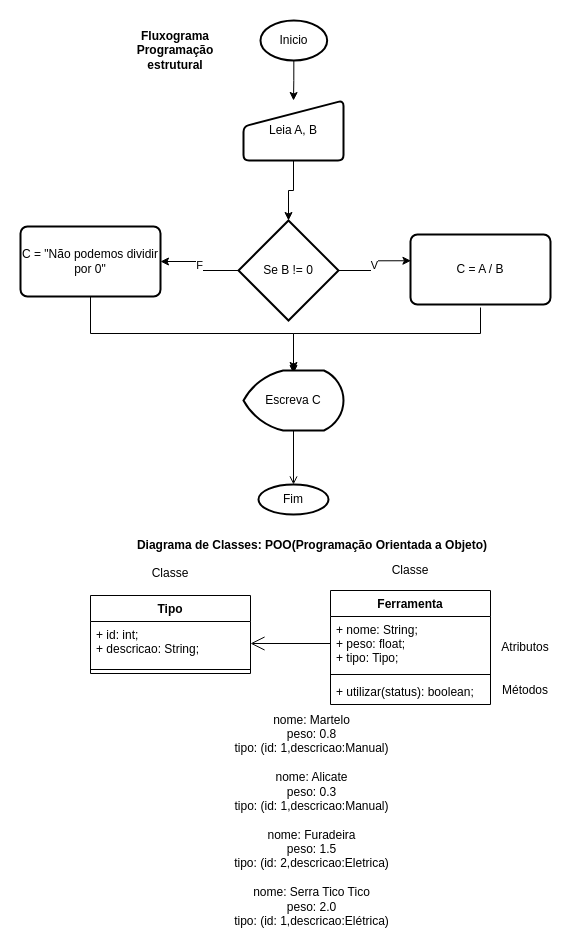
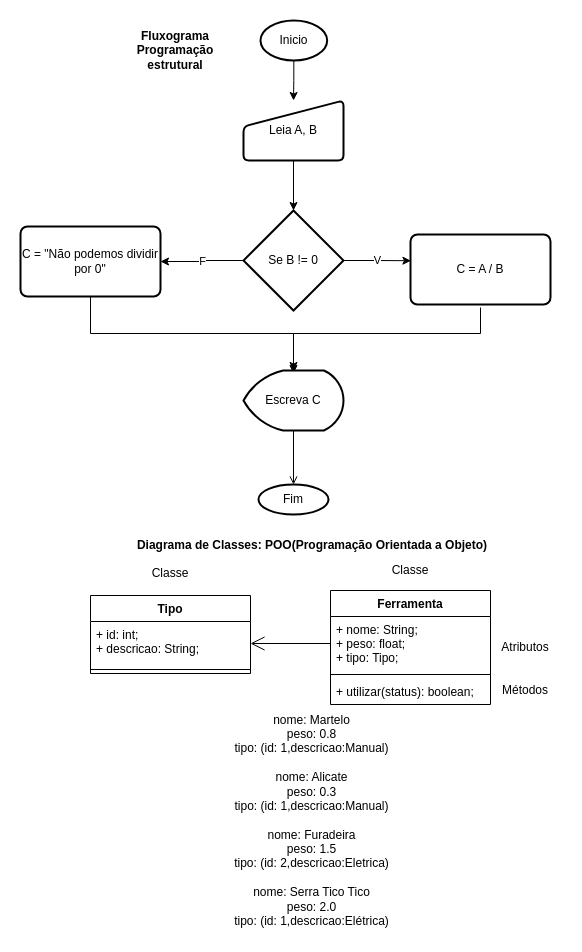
  <mxCell id="0" />
  <mxCell id="1" parent="0" />
  <mxCell id="2" style="edgeStyle=orthogonalEdgeStyle;rounded=0;orthogonalLoop=1;jettySize=auto;html=1;exitX=0.5;exitY=1;exitDx=0;exitDy=0;exitPerimeter=0;" edge="1" parent="1" source="3" target="5"><mxGeometry relative="1" as="geometry" /></mxCell>
  <mxCell id="3" value="Inicio" style="strokeWidth=2;html=1;shape=mxgraph.flowchart.start_1;whiteSpace=wrap;" vertex="1" parent="1"><mxGeometry x="260" y="20" width="66.67" height="40" as="geometry" /></mxCell>
  <mxCell id="4" style="edgeStyle=orthogonalEdgeStyle;rounded=0;orthogonalLoop=1;jettySize=auto;html=1;exitX=0.5;exitY=1;exitDx=0;exitDy=0;entryX=0.5;entryY=0;entryDx=0;entryDy=0;entryPerimeter=0;" edge="1" parent="1" source="5" target="8"><mxGeometry relative="1" as="geometry" /></mxCell>
  <mxCell id="5" value="Leia A, B" style="html=1;strokeWidth=2;shape=manualInput;whiteSpace=wrap;rounded=1;size=26;arcSize=11;" vertex="1" parent="1"><mxGeometry x="243" y="100" width="100" height="60" as="geometry" /></mxCell>
  <mxCell id="6" value="V" style="edgeStyle=orthogonalEdgeStyle;rounded=0;orthogonalLoop=1;jettySize=auto;html=1;exitX=1;exitY=0.5;exitDx=0;exitDy=0;exitPerimeter=0;entryX=0.003;entryY=0.375;entryDx=0;entryDy=0;entryPerimeter=0;" edge="1" parent="1" source="8" target="10"><mxGeometry relative="1" as="geometry" /></mxCell>
  <mxCell id="7" value="F" style="edgeStyle=orthogonalEdgeStyle;rounded=0;orthogonalLoop=1;jettySize=auto;html=1;exitX=0;exitY=0.5;exitDx=0;exitDy=0;exitPerimeter=0;entryX=1;entryY=0.5;entryDx=0;entryDy=0;" edge="1" parent="1" source="8" target="12"><mxGeometry relative="1" as="geometry" /></mxCell>
- <mxCell id="8" value="Se B != 0" style="strokeWidth=2;html=1;shape=mxgraph.flowchart.decision;whiteSpace=wrap;" vertex="1" parent="1"><mxGeometry x="238" y="220" width="100" height="100" as="geometry" /></mxCell>
+ <mxCell id="8" value="Se B != 0" style="strokeWidth=2;html=1;shape=mxgraph.flowchart.decision;whiteSpace=wrap;" vertex="1" parent="1"><mxGeometry x="243" y="210" width="100" height="100" as="geometry" /></mxCell>
  <mxCell id="9" style="edgeStyle=orthogonalEdgeStyle;rounded=0;orthogonalLoop=1;jettySize=auto;html=1;exitX=0.5;exitY=1;exitDx=0;exitDy=0;entryX=0.5;entryY=0;entryDx=0;entryDy=0;entryPerimeter=0;" edge="1" parent="1"><mxGeometry relative="1" as="geometry"><mxPoint x="480" y="307" as="sourcePoint" /><mxPoint x="293" y="373" as="targetPoint" /><Array as="points"><mxPoint x="480" y="333" /><mxPoint x="293" y="333" /></Array></mxGeometry></mxCell>
  <mxCell id="10" value="C = A / B" style="rounded=1;whiteSpace=wrap;html=1;absoluteArcSize=1;arcSize=14;strokeWidth=2;" vertex="1" parent="1"><mxGeometry x="410" y="234" width="140" height="70" as="geometry" /></mxCell>
  <mxCell id="11" style="edgeStyle=orthogonalEdgeStyle;rounded=0;orthogonalLoop=1;jettySize=auto;html=1;exitX=0.5;exitY=1;exitDx=0;exitDy=0;entryX=0.5;entryY=0;entryDx=0;entryDy=0;entryPerimeter=0;" edge="1" parent="1" source="12" target="15"><mxGeometry relative="1" as="geometry" /></mxCell>
  <mxCell id="12" value="C = &quot;Não podemos dividir por 0&quot;" style="rounded=1;whiteSpace=wrap;html=1;absoluteArcSize=1;arcSize=14;strokeWidth=2;" vertex="1" parent="1"><mxGeometry x="20" y="226" width="140" height="70" as="geometry" /></mxCell>
  <mxCell id="13" value="Fim" style="strokeWidth=2;html=1;shape=mxgraph.flowchart.start_1;whiteSpace=wrap;" vertex="1" parent="1"><mxGeometry x="258" y="484" width="70" height="30" as="geometry" /></mxCell>
  <mxCell id="14" style="edgeStyle=orthogonalEdgeStyle;rounded=0;orthogonalLoop=1;jettySize=auto;html=1;exitX=0.5;exitY=1;exitDx=0;exitDy=0;exitPerimeter=0;entryX=0.5;entryY=0;entryDx=0;entryDy=0;entryPerimeter=0;endArrow=open;" edge="1" parent="1" source="15" target="13"><mxGeometry relative="1" as="geometry" /></mxCell>
  <mxCell id="15" value="Escreva C" style="strokeWidth=2;html=1;shape=mxgraph.flowchart.display;whiteSpace=wrap;" vertex="1" parent="1"><mxGeometry x="243" y="370" width="100" height="60" as="geometry" /></mxCell>
  <mxCell id="16" value="Ferramenta" style="swimlane;fontStyle=1;align=center;verticalAlign=top;childLayout=stackLayout;horizontal=1;startSize=26;horizontalStack=0;resizeParent=1;resizeParentMax=0;resizeLast=0;collapsible=1;marginBottom=0;" vertex="1" parent="1"><mxGeometry x="330" y="590" width="160" height="114" as="geometry" /></mxCell>
  <mxCell id="17" value="+ nome: String;&#10;+ peso: float;&#10;+ tipo: Tipo;" style="text;strokeColor=none;fillColor=none;align=left;verticalAlign=top;spacingLeft=4;spacingRight=4;overflow=hidden;rotatable=0;points=[[0,0.5],[1,0.5]];portConstraint=eastwest;" vertex="1" parent="16"><mxGeometry y="26" width="160" height="54" as="geometry" /></mxCell>
  <mxCell id="18" value="" style="line;strokeWidth=1;fillColor=none;align=left;verticalAlign=middle;spacingTop=-1;spacingLeft=3;spacingRight=3;rotatable=0;labelPosition=right;points=[];portConstraint=eastwest;" vertex="1" parent="16"><mxGeometry y="80" width="160" height="8" as="geometry" /></mxCell>
  <mxCell id="19" value="+ utilizar(status): boolean;" style="text;strokeColor=none;fillColor=none;align=left;verticalAlign=top;spacingLeft=4;spacingRight=4;overflow=hidden;rotatable=0;points=[[0,0.5],[1,0.5]];portConstraint=eastwest;" vertex="1" parent="16"><mxGeometry y="88" width="160" height="26" as="geometry" /></mxCell>
  <mxCell id="20" value="Tipo" style="swimlane;fontStyle=1;align=center;verticalAlign=top;childLayout=stackLayout;horizontal=1;startSize=26;horizontalStack=0;resizeParent=1;resizeParentMax=0;resizeLast=0;collapsible=1;marginBottom=0;" vertex="1" parent="1"><mxGeometry x="90" y="595" width="160" height="78" as="geometry" /></mxCell>
  <mxCell id="21" value="+ id: int;&#10;+ descricao: String;" style="text;strokeColor=none;fillColor=none;align=left;verticalAlign=top;spacingLeft=4;spacingRight=4;overflow=hidden;rotatable=0;points=[[0,0.5],[1,0.5]];portConstraint=eastwest;" vertex="1" parent="20"><mxGeometry y="26" width="160" height="44" as="geometry" /></mxCell>
  <mxCell id="22" value="" style="line;strokeWidth=1;fillColor=none;align=left;verticalAlign=middle;spacingTop=-1;spacingLeft=3;spacingRight=3;rotatable=0;labelPosition=right;points=[];portConstraint=eastwest;" vertex="1" parent="20"><mxGeometry y="70" width="160" height="8" as="geometry" /></mxCell>
  <mxCell id="23" value="nome: Martelo&lt;br&gt;peso: 0.8&lt;br&gt;tipo: (id: 1,descricao:Manual)&lt;br&gt;&lt;br&gt;nome: Alicate&lt;br&gt;peso: 0.3&lt;br&gt;tipo: (id: 1,descricao:Manual)&lt;br&gt;&lt;br&gt;nome: Furadeira&lt;br&gt;peso: 1.5&lt;br&gt;tipo: (id: 2,descricao:Eletrica)&lt;br&gt;&lt;br&gt;nome: Serra Tico Tico&lt;br&gt;peso: 2.0&lt;br&gt;tipo: (id: 1,descricao:Elétrica)" style="text;html=1;strokeColor=none;fillColor=none;align=center;verticalAlign=middle;whiteSpace=wrap;rounded=0;" vertex="1" parent="1"><mxGeometry x="220" y="710" width="183" height="220" as="geometry" /></mxCell>
  <mxCell id="24" value="Atributos" style="text;html=1;strokeColor=none;fillColor=none;align=center;verticalAlign=middle;whiteSpace=wrap;rounded=0;" vertex="1" parent="1"><mxGeometry x="490" y="637" width="70" height="20" as="geometry" /></mxCell>
  <mxCell id="25" value="Classe" style="text;html=1;strokeColor=none;fillColor=none;align=center;verticalAlign=middle;whiteSpace=wrap;rounded=0;" vertex="1" parent="1"><mxGeometry x="390" y="560" width="40" height="20" as="geometry" /></mxCell>
  <mxCell id="26" value="Métodos" style="text;html=1;strokeColor=none;fillColor=none;align=center;verticalAlign=middle;whiteSpace=wrap;rounded=0;" vertex="1" parent="1"><mxGeometry x="490" y="680" width="70" height="20" as="geometry" /></mxCell>
  <mxCell id="27" value="Classe" style="text;html=1;strokeColor=none;fillColor=none;align=center;verticalAlign=middle;whiteSpace=wrap;rounded=0;" vertex="1" parent="1"><mxGeometry x="150" y="563" width="40" height="20" as="geometry" /></mxCell>
  <mxCell id="28" value="" style="endArrow=open;endFill=1;endSize=12;html=1;exitX=0;exitY=0.5;exitDx=0;exitDy=0;entryX=1;entryY=0.5;entryDx=0;entryDy=0;" edge="1" parent="1" source="17" target="21"><mxGeometry width="160" relative="1" as="geometry"><mxPoint x="350" y="730" as="sourcePoint" /><mxPoint x="510" y="730" as="targetPoint" /></mxGeometry></mxCell>
  <mxCell id="29" value="Fluxograma&lt;br&gt;Programação estrutural" style="text;html=1;strokeColor=none;fillColor=none;align=center;verticalAlign=middle;whiteSpace=wrap;rounded=0;fontStyle=1" vertex="1" parent="1"><mxGeometry x="125" y="20" width="100" height="60" as="geometry" /></mxCell>
  <mxCell id="30" value="Diagrama de Classes: POO(Programação Orientada a Objeto)" style="text;html=1;strokeColor=none;fillColor=none;align=center;verticalAlign=middle;whiteSpace=wrap;rounded=0;fontStyle=1" vertex="1" parent="1"><mxGeometry x="111.5" y="530" width="400" height="30" as="geometry" /></mxCell>
